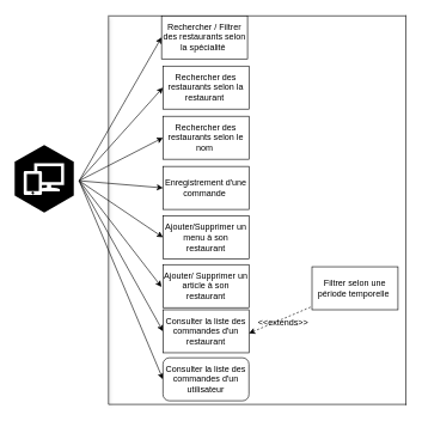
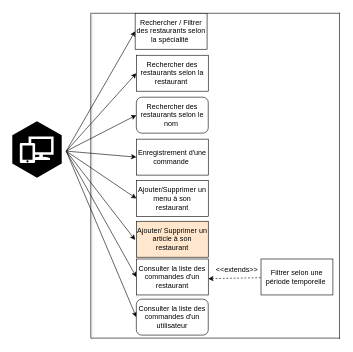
  <mxCell id="0" />
  <mxCell id="1" parent="0" />
  <mxCell id="2" value="" style="endArrow=none;html=1;shadow=1;strokeColor=#000000;" parent="1" edge="1"><mxGeometry width="50" height="50" relative="1" as="geometry"><mxPoint x="151" y="563" as="sourcePoint" /><mxPoint x="151" y="22" as="targetPoint" /></mxGeometry></mxCell>
  <mxCell id="3" value="" style="endArrow=classic;html=1;entryX=0;entryY=0.5;entryDx=0;entryDy=0;strokeColor=#000000;" parent="1" target="4" edge="1"><mxGeometry width="50" height="50" relative="1" as="geometry"><mxPoint x="110" y="251" as="sourcePoint" /><mxPoint x="230" y="71" as="targetPoint" /></mxGeometry></mxCell>
  <mxCell id="4" value="Enregistrement d'une commande&amp;nbsp;" style="rounded=0;whiteSpace=wrap;html=1;" parent="1" vertex="1"><mxGeometry x="227" y="231" width="120" height="60" as="geometry" /></mxCell>
  <mxCell id="5" value="Ajouter/Supprimer un menu à son restaurant" style="rounded=0;whiteSpace=wrap;html=1;" parent="1" vertex="1"><mxGeometry x="227" y="300" width="120" height="60" as="geometry" /></mxCell>
  <mxCell id="6" value="" style="endArrow=classic;html=1;entryX=0;entryY=0.5;entryDx=0;entryDy=0;strokeColor=#000000;" parent="1" target="5" edge="1"><mxGeometry width="50" height="50" relative="1" as="geometry"><mxPoint x="110" y="251" as="sourcePoint" /><mxPoint x="230" y="81" as="targetPoint" /></mxGeometry></mxCell>
  <mxCell id="7" value="" style="endArrow=classic;html=1;entryX=0;entryY=0.5;entryDx=0;entryDy=0;strokeColor=#000000;" parent="1" target="8" edge="1"><mxGeometry width="50" height="50" relative="1" as="geometry"><mxPoint x="110" y="251.38" as="sourcePoint" /><mxPoint x="230" y="351" as="targetPoint" /></mxGeometry></mxCell>
  <mxCell id="8" value="Consulter la liste des commandes d'un restaurant" style="rounded=0;whiteSpace=wrap;html=1;" parent="1" vertex="1"><mxGeometry x="227" y="431" width="120" height="60" as="geometry" /></mxCell>
  <mxCell id="9" value="" style="endArrow=classic;html=1;entryX=0;entryY=0.5;entryDx=0;entryDy=0;strokeColor=#000000;" parent="1" target="10" edge="1"><mxGeometry width="50" height="50" relative="1" as="geometry"><mxPoint x="110" y="251" as="sourcePoint" /><mxPoint x="230" y="71" as="targetPoint" /></mxGeometry></mxCell>
  <mxCell id="10" value="Rechercher des restaurants selon la restaurant&amp;nbsp;" style="rounded=0;whiteSpace=wrap;html=1;" parent="1" vertex="1"><mxGeometry x="227" y="91" width="120" height="60" as="geometry" /></mxCell>
  <mxCell id="11" value="" style="endArrow=classic;html=1;entryX=0;entryY=0.5;entryDx=0;entryDy=0;strokeColor=#000000;" parent="1" target="12" edge="1"><mxGeometry width="50" height="50" relative="1" as="geometry"><mxPoint x="110" y="251" as="sourcePoint" /><mxPoint x="230" y="471" as="targetPoint" /></mxGeometry></mxCell>
  <mxCell id="12" value="Consulter la liste des commandes d'un utilisateur" style="whiteSpace=wrap;html=1;rounded=1;" parent="1" vertex="1"><mxGeometry x="227" y="498" width="120" height="60" as="geometry" /></mxCell>
  <mxCell id="13" value="" style="endArrow=none;html=1;strokeColor=#000000;" parent="1" edge="1"><mxGeometry width="50" height="50" relative="1" as="geometry"><mxPoint x="151" y="563" as="sourcePoint" /><mxPoint x="567" y="563" as="targetPoint" /><Array as="points"><mxPoint x="151" y="563" /></Array></mxGeometry></mxCell>
  <mxCell id="14" value="" style="endArrow=none;html=1;strokeColor=#000000;" parent="1" edge="1"><mxGeometry width="50" height="50" relative="1" as="geometry"><mxPoint x="566" y="564" as="sourcePoint" /><mxPoint x="566" y="20" as="targetPoint" /></mxGeometry></mxCell>
  <mxCell id="15" value="" style="endArrow=none;html=1;strokeColor=#000000;" parent="1" edge="1"><mxGeometry width="50" height="50" relative="1" as="geometry"><mxPoint x="150" y="21" as="sourcePoint" /><mxPoint x="566" y="21" as="targetPoint" /><Array as="points"><mxPoint x="150" y="21" /></Array></mxGeometry></mxCell>
  <mxCell id="16" value="" style="outlineConnect=0;verticalLabelPosition=bottom;verticalAlign=top;align=center;html=1;shape=mxgraph.aws3.workspaces;gradientDirection=north;strokeColor=#000000;strokeWidth=7;fillColor=#000000;" parent="1" vertex="1"><mxGeometry x="20" y="201" width="82.5" height="94.5" as="geometry" /></mxCell>
  <mxCell id="17" value="" style="endArrow=classic;html=1;entryX=0;entryY=0.5;entryDx=0;entryDy=0;strokeColor=#000000;" parent="1" target="18" edge="1"><mxGeometry width="50" height="50" relative="1" as="geometry"><mxPoint x="110" y="251" as="sourcePoint" /><mxPoint x="230" y="151" as="targetPoint" /></mxGeometry></mxCell>
- <mxCell id="18" value="Rechercher des restaurants selon le nom&amp;nbsp;" style="rounded=0;whiteSpace=wrap;html=1;" parent="1" vertex="1"><mxGeometry x="227" y="161" width="120" height="60" as="geometry" /></mxCell>
+ <mxCell id="18" value="Rechercher des restaurants selon le nom&amp;nbsp;" style="whiteSpace=wrap;html=1;rounded=1;" parent="1" vertex="1"><mxGeometry x="227" y="161" width="120" height="60" as="geometry" /></mxCell>
  <mxCell id="19" value="Rechercher / Filtrer des restaurants selon la spécialité&amp;nbsp;" style="rounded=0;whiteSpace=wrap;html=1;" parent="1" vertex="1"><mxGeometry x="225" y="21" width="120" height="60" as="geometry" /></mxCell>
  <mxCell id="20" value="" style="endArrow=classic;html=1;entryX=0;entryY=0.5;entryDx=0;entryDy=0;strokeColor=#000000;" parent="1" target="19" edge="1"><mxGeometry width="50" height="50" relative="1" as="geometry"><mxPoint x="110" y="251" as="sourcePoint" /><mxPoint x="230" y="121" as="targetPoint" /></mxGeometry></mxCell>
  <mxCell id="21" value="" style="endArrow=none;html=1;startArrow=classic;startFill=1;endFill=0;dashed=1;strokeColor=#000000;exitX=1;exitY=0.547;exitDx=0;exitDy=0;exitPerimeter=0;" parent="1" edge="1" target="22" source="8"><mxGeometry width="50" height="50" relative="1" as="geometry"><mxPoint x="350" y="400.5" as="sourcePoint" /><mxPoint x="433" y="401" as="targetPoint" /></mxGeometry></mxCell>
- <mxCell id="22" value="Filtrer selon une période temporelle&amp;nbsp;" style="rounded=0;whiteSpace=wrap;html=1;" parent="1" vertex="1"><mxGeometry x="435" y="371" width="120" height="60" as="geometry" /></mxCell>
+ <mxCell id="22" value="Filtrer selon une période temporelle&amp;nbsp;" style="rounded=0;whiteSpace=wrap;html=1;" parent="1" vertex="1"><mxGeometry x="435" y="431" width="120" height="60" as="geometry" /></mxCell>
  <mxCell id="23" value="&lt;font color=&quot;#000000&quot;&gt;&amp;lt;&amp;lt;extends&amp;gt;&amp;gt;&lt;/font&gt;" style="text;html=1;strokeColor=none;fillColor=none;align=center;verticalAlign=middle;whiteSpace=wrap;rounded=0;rotation=0;" parent="1" vertex="1"><mxGeometry x="375" y="440" width="40" height="20" as="geometry" /></mxCell>
- <mxCell id="24" value="Ajouter/ Supprimer un article à son restaurant" style="rounded=0;whiteSpace=wrap;html=1;" vertex="1" parent="1"><mxGeometry x="227" y="368" width="120" height="60" as="geometry" /></mxCell>
+ <mxCell id="24" value="Ajouter/ Supprimer un article à son restaurant" style="rounded=0;whiteSpace=wrap;html=1;fillColor=#ffe6cc;" vertex="1" parent="1"><mxGeometry x="227" y="368" width="120" height="60" as="geometry" /></mxCell>
  <mxCell id="25" value="" style="endArrow=classic;html=1;entryX=-0.017;entryY=0.519;entryDx=0;entryDy=0;strokeColor=#000000;entryPerimeter=0;" edge="1" parent="1" target="24"><mxGeometry width="50" height="50" relative="1" as="geometry"><mxPoint x="111" y="252" as="sourcePoint" /><mxPoint x="240" y="341" as="targetPoint" /></mxGeometry></mxCell>
